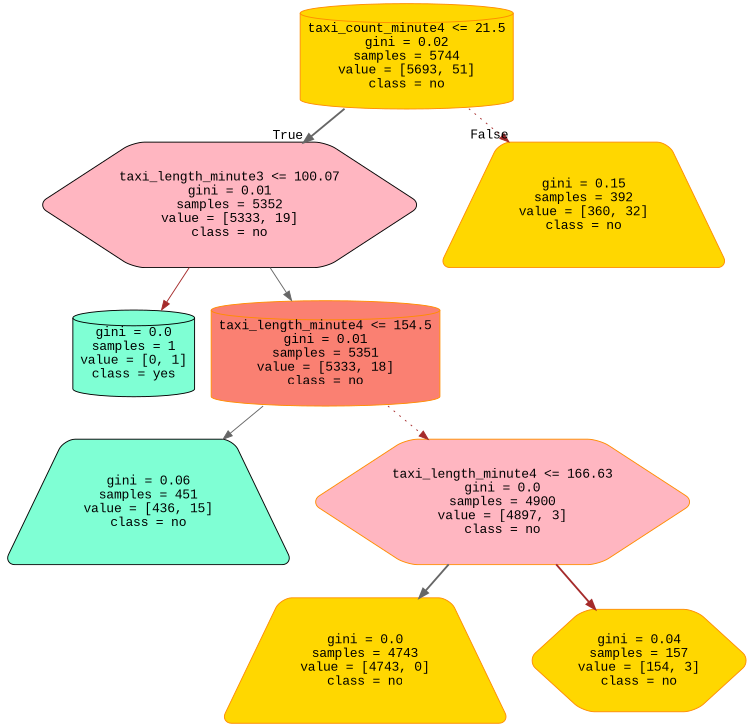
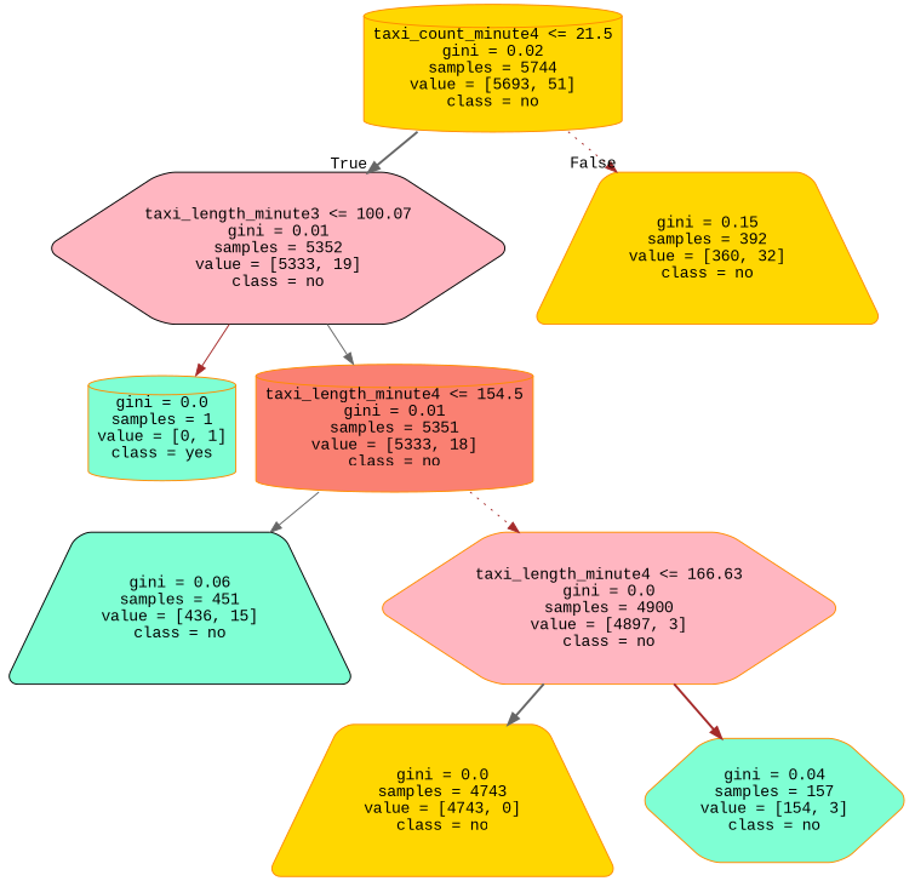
  digraph {
    fontname="Liberation Mono"
    node [color=darkorange fillcolor=gold fontname="Liberation Mono" shape=cylinder style="filled, rounded"]
    edge [color=gray40 fontname="Liberation Mono" style=bold]
    n1 [label="taxi_count_minute4 <= 21.5\ngini = 0.02\nsamples = 5744\nvalue = [5693, 51]\nclass = no"]
    n2 [color=black fillcolor=lightpink label="taxi_length_minute3 <= 100.07\ngini = 0.01\nsamples = 5352\nvalue = [5333, 19]\nclass = no" shape=hexagon]
    n3 [label="gini = 0.15\nsamples = 392\nvalue = [360, 32]\nclass = no" shape=trapezium]
-   n4 [color=black fillcolor=aquamarine label="gini = 0.0\nsamples = 1\nvalue = [0, 1]\nclass = yes"]
+   n4 [fillcolor=aquamarine label="gini = 0.0\nsamples = 1\nvalue = [0, 1]\nclass = yes"]
    n5 [fillcolor=salmon label="taxi_length_minute4 <= 154.5\ngini = 0.01\nsamples = 5351\nvalue = [5333, 18]\nclass = no"]
    n6 [color=black fillcolor=aquamarine label="gini = 0.06\nsamples = 451\nvalue = [436, 15]\nclass = no" shape=trapezium]
    n7 [fillcolor=lightpink label="taxi_length_minute4 <= 166.63\ngini = 0.0\nsamples = 4900\nvalue = [4897, 3]\nclass = no" shape=hexagon]
    n8 [label="gini = 0.0\nsamples = 4743\nvalue = [4743, 0]\nclass = no" shape=trapezium]
-   n9 [label="gini = 0.04\nsamples = 157\nvalue = [154, 3]\nclass = no" shape=hexagon]
+   n9 [fillcolor=aquamarine label="gini = 0.04\nsamples = 157\nvalue = [154, 3]\nclass = no" shape=hexagon]
    n1 -> n2 [headlabel=True labelangle=45 labeldistance=2.5]
    n1 -> n3 [color=brown headlabel=False labelangle=-45 labeldistance=2.5 style=dotted]
    n2 -> n4 [color=brown style=solid]
    n2 -> n5 [style=solid]
    n5 -> n6 [style=solid]
    n5 -> n7 [color=brown style=dotted]
    n7 -> n8
    n7 -> n9 [color=brown]
  }
